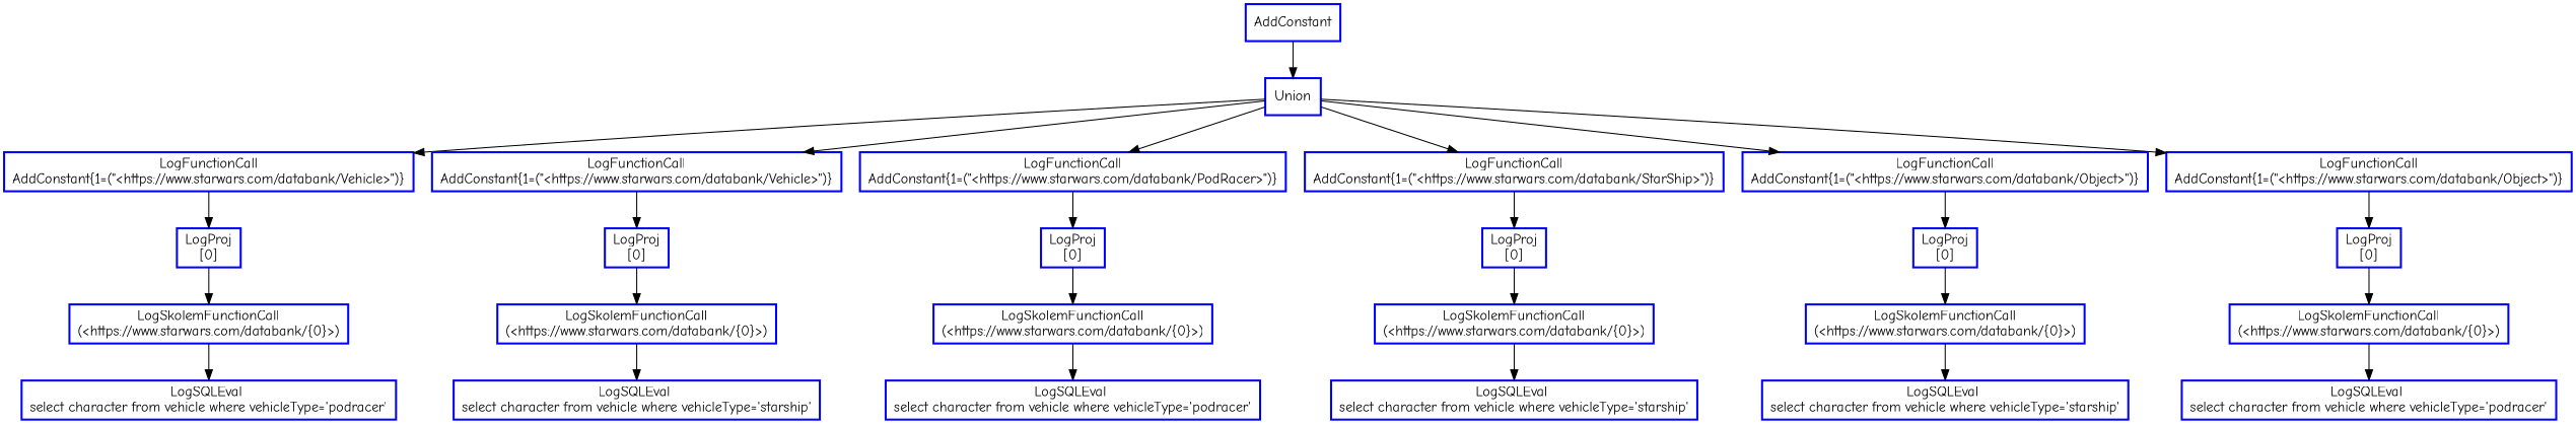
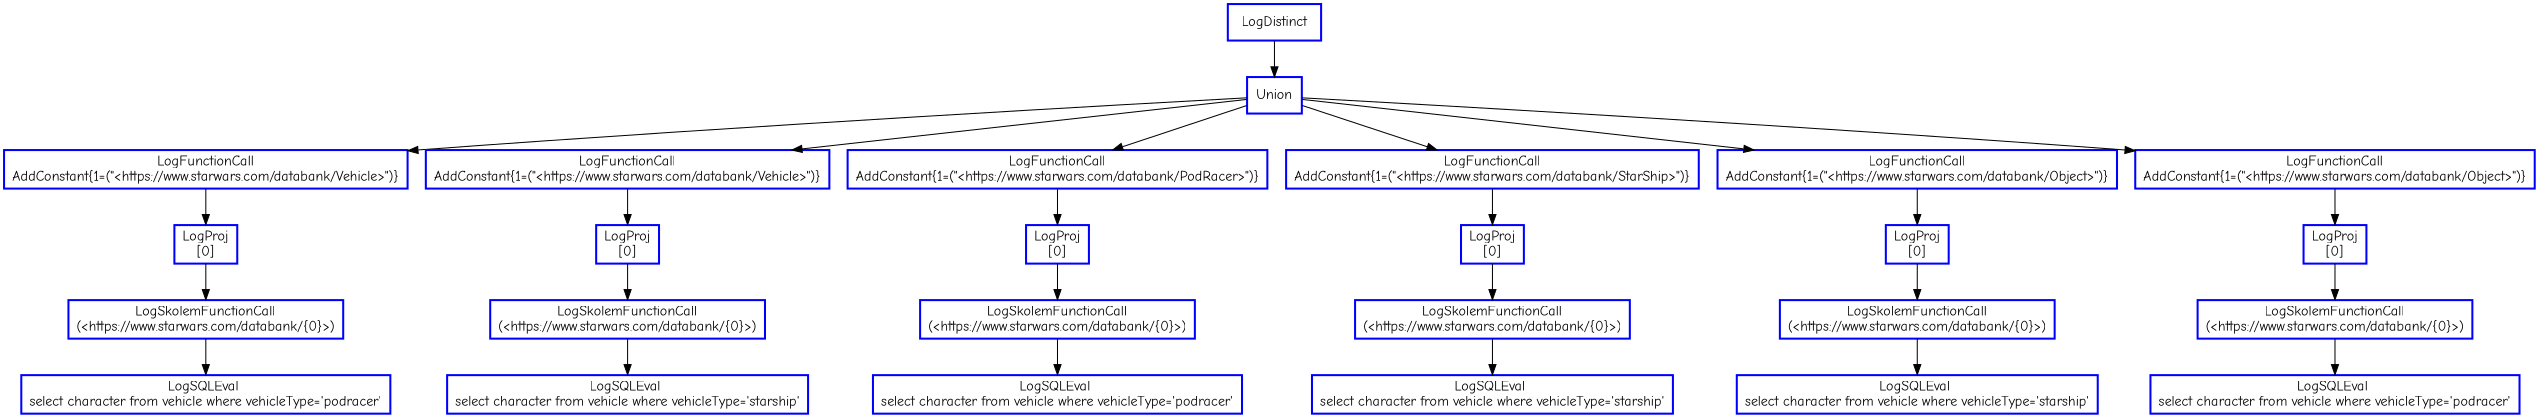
  digraph {
    fontname="Comic Neue"
    node [color=blue fontcolor=black shape=rectangle style=bold fontname="Comic Neue"]
    edge [fontname="Comic Neue"]
-   n1 [label=AddConstant]
+   n1 [label=LogDistinct]
    n2 [label=Union]
    n3 [label="LogFunctionCall\nAddConstant{1=(\"<https://www.starwars.com/databank/Vehicle>\")}"]
    n4 [label="LogFunctionCall\nAddConstant{1=(\"<https://www.starwars.com/databank/Vehicle>\")}"]
    n5 [label="LogFunctionCall\nAddConstant{1=(\"<https://www.starwars.com/databank/PodRacer>\")}"]
    n6 [label="LogFunctionCall\nAddConstant{1=(\"<https://www.starwars.com/databank/StarShip>\")}"]
    n7 [label="LogFunctionCall\nAddConstant{1=(\"<https://www.starwars.com/databank/Object>\")}"]
    n8 [label="LogFunctionCall\nAddConstant{1=(\"<https://www.starwars.com/databank/Object>\")}"]
    n9 [label="LogProj\n[0]"]
    n10 [label="LogSkolemFunctionCall\n(<https://www.starwars.com/databank/{0}>)"]
    n11 [label="LogSQLEval \nselect character from vehicle where vehicleType='podracer'"]
    n12 [label="LogProj\n[0]"]
    n13 [label="LogSkolemFunctionCall\n(<https://www.starwars.com/databank/{0}>)"]
    n14 [label="LogSQLEval \nselect character from vehicle where vehicleType='starship'"]
    n15 [label="LogProj\n[0]"]
    n16 [label="LogSkolemFunctionCall\n(<https://www.starwars.com/databank/{0}>)"]
    n17 [label="LogSQLEval \nselect character from vehicle where vehicleType='podracer'"]
    n18 [label="LogProj\n[0]"]
    n19 [label="LogSkolemFunctionCall\n(<https://www.starwars.com/databank/{0}>)"]
    n20 [label="LogSQLEval \nselect character from vehicle where vehicleType='starship'"]
    n21 [label="LogProj\n[0]"]
    n22 [label="LogSkolemFunctionCall\n(<https://www.starwars.com/databank/{0}>)"]
    n23 [label="LogSQLEval \nselect character from vehicle where vehicleType='starship'"]
    n24 [label="LogProj\n[0]"]
    n25 [label="LogSkolemFunctionCall\n(<https://www.starwars.com/databank/{0}>)"]
    n26 [label="LogSQLEval \nselect character from vehicle where vehicleType='podracer'"]
    n1 -> n2
    n2 -> n3
    n2 -> n4
    n2 -> n5
    n2 -> n6
    n2 -> n7
    n2 -> n8
    n3 -> n9
    n4 -> n12
    n5 -> n15
    n6 -> n18
    n7 -> n21
    n8 -> n24
    n9 -> n10
    n10 -> n11
    n12 -> n13
    n13 -> n14
    n15 -> n16
    n16 -> n17
    n18 -> n19
    n19 -> n20
    n21 -> n22
    n22 -> n23
    n24 -> n25
    n25 -> n26
  }
